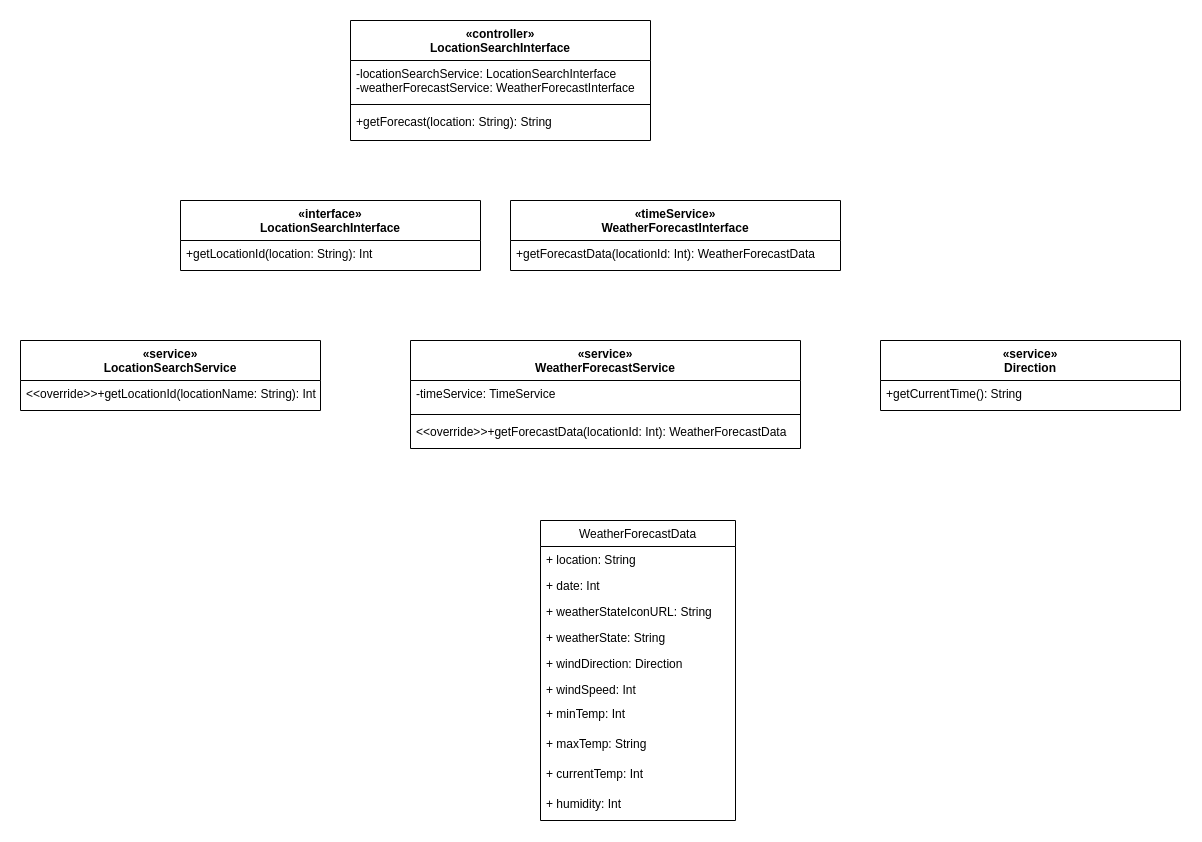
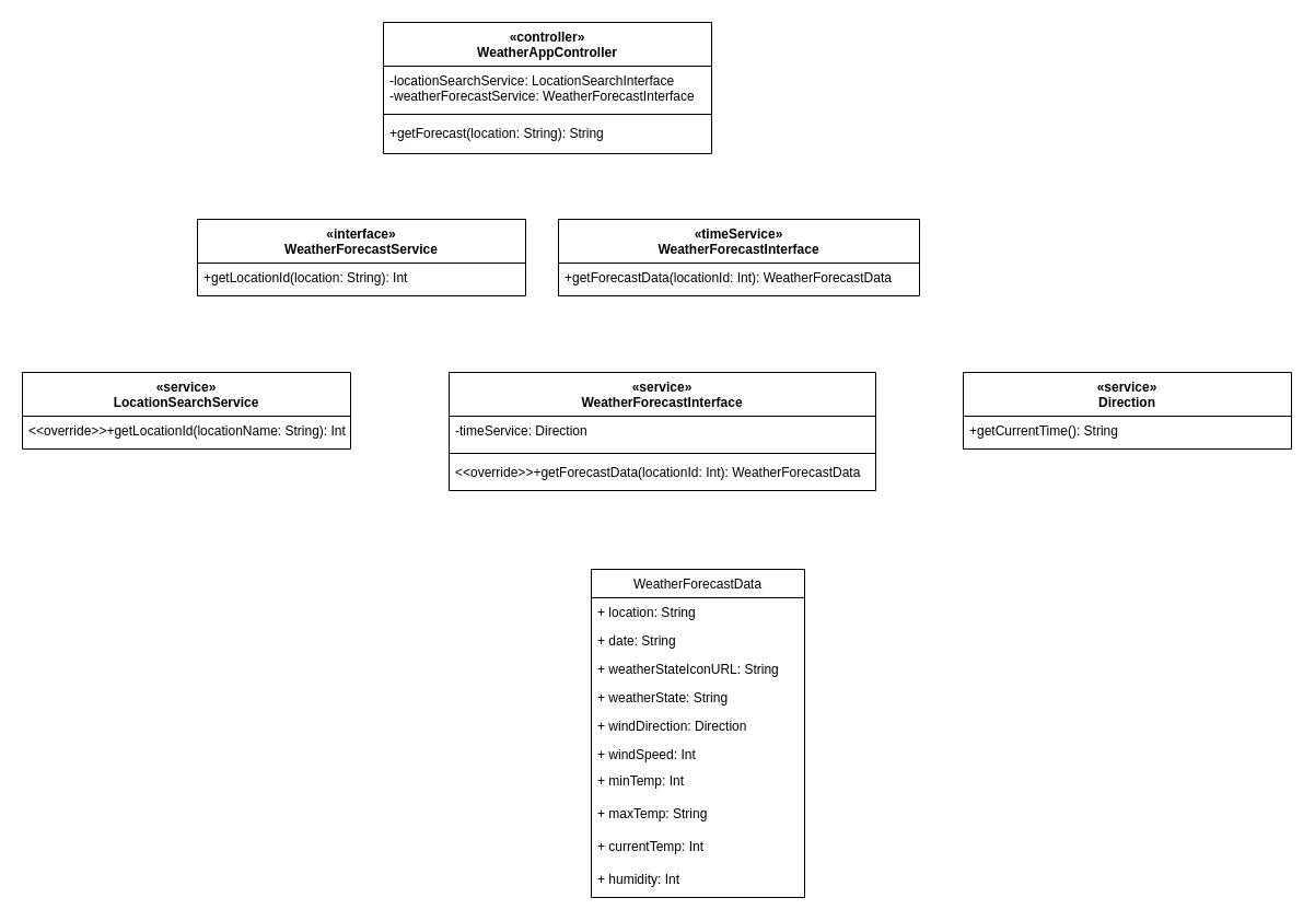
  <mxCell id="0" />
  <mxCell id="1" parent="0" />
- <mxCell id="2" value="«controller»&#10;LocationSearchInterface&#10;&#10;" style="swimlane;fontStyle=1;align=center;verticalAlign=top;childLayout=stackLayout;horizontal=1;startSize=40;horizontalStack=0;resizeParent=1;resizeParentMax=0;resizeLast=0;collapsible=1;marginBottom=0;" vertex="1" parent="1"><mxGeometry x="350" y="20" width="300" height="120" as="geometry"><mxRectangle x="210" y="70" width="100" height="26" as="alternateBounds" /></mxGeometry></mxCell>
+ <mxCell id="2" value="«controller»&#10;WeatherAppController&#10;&#10;" style="swimlane;fontStyle=1;align=center;verticalAlign=top;childLayout=stackLayout;horizontal=1;startSize=40;horizontalStack=0;resizeParent=1;resizeParentMax=0;resizeLast=0;collapsible=1;marginBottom=0;" vertex="1" parent="1"><mxGeometry x="350" y="20" width="300" height="120" as="geometry"><mxRectangle x="210" y="70" width="100" height="26" as="alternateBounds" /></mxGeometry></mxCell>
  <mxCell id="3" value="-locationSearchService: LocationSearchInterface&#10;-weatherForecastService: WeatherForecastInterface" style="text;strokeColor=none;fillColor=none;align=left;verticalAlign=top;spacingLeft=4;spacingRight=4;overflow=hidden;rotatable=0;points=[[0,0.5],[1,0.5]];portConstraint=eastwest;" vertex="1" parent="2"><mxGeometry y="40" width="300" height="40" as="geometry" /></mxCell>
  <mxCell id="4" value="" style="line;strokeWidth=1;fillColor=none;align=left;verticalAlign=middle;spacingTop=-1;spacingLeft=3;spacingRight=3;rotatable=0;labelPosition=right;points=[];portConstraint=eastwest;" vertex="1" parent="2"><mxGeometry y="80" width="300" height="8" as="geometry" /></mxCell>
  <mxCell id="5" value="+getForecast(location: String): String" style="text;strokeColor=none;fillColor=none;align=left;verticalAlign=top;spacingLeft=4;spacingRight=4;overflow=hidden;rotatable=0;points=[[0,0.5],[1,0.5]];portConstraint=eastwest;" vertex="1" parent="2"><mxGeometry y="88" width="300" height="32" as="geometry" /></mxCell>
- <mxCell id="6" value="«interface»&#10;LocationSearchInterface&#10;" style="swimlane;fontStyle=1;align=center;verticalAlign=top;childLayout=stackLayout;horizontal=1;startSize=40;horizontalStack=0;resizeParent=1;resizeParentMax=0;resizeLast=0;collapsible=1;marginBottom=0;" vertex="1" parent="1"><mxGeometry x="180" y="200" width="300" height="70" as="geometry"><mxRectangle x="210" y="70" width="100" height="26" as="alternateBounds" /></mxGeometry></mxCell>
+ <mxCell id="6" value="«interface»&#10;WeatherForecastService&#10;" style="swimlane;fontStyle=1;align=center;verticalAlign=top;childLayout=stackLayout;horizontal=1;startSize=40;horizontalStack=0;resizeParent=1;resizeParentMax=0;resizeLast=0;collapsible=1;marginBottom=0;" vertex="1" parent="1"><mxGeometry x="180" y="200" width="300" height="70" as="geometry"><mxRectangle x="210" y="70" width="100" height="26" as="alternateBounds" /></mxGeometry></mxCell>
  <mxCell id="7" value="+getLocationId(location: String): Int" style="text;strokeColor=none;fillColor=none;align=left;verticalAlign=top;spacingLeft=4;spacingRight=4;overflow=hidden;rotatable=0;points=[[0,0.5],[1,0.5]];portConstraint=eastwest;" vertex="1" parent="6"><mxGeometry y="40" width="300" height="30" as="geometry" /></mxCell>
  <mxCell id="8" value="«timeService»&#10;WeatherForecastInterface" style="swimlane;fontStyle=1;align=center;verticalAlign=top;childLayout=stackLayout;horizontal=1;startSize=40;horizontalStack=0;resizeParent=1;resizeParentMax=0;resizeLast=0;collapsible=1;marginBottom=0;" vertex="1" parent="1"><mxGeometry x="510" y="200" width="330" height="70" as="geometry"><mxRectangle x="210" y="70" width="100" height="26" as="alternateBounds" /></mxGeometry></mxCell>
  <mxCell id="9" value="+getForecastData(locationId: Int): WeatherForecastData" style="text;strokeColor=none;fillColor=none;align=left;verticalAlign=top;spacingLeft=4;spacingRight=4;overflow=hidden;rotatable=0;points=[[0,0.5],[1,0.5]];portConstraint=eastwest;" vertex="1" parent="8"><mxGeometry y="40" width="330" height="30" as="geometry" /></mxCell>
  <mxCell id="10" value="«service»&#10;LocationSearchService" style="swimlane;fontStyle=1;align=center;verticalAlign=top;childLayout=stackLayout;horizontal=1;startSize=40;horizontalStack=0;resizeParent=1;resizeParentMax=0;resizeLast=0;collapsible=1;marginBottom=0;" vertex="1" parent="1"><mxGeometry x="20" y="340" width="300" height="70" as="geometry"><mxRectangle x="210" y="70" width="100" height="26" as="alternateBounds" /></mxGeometry></mxCell>
  <mxCell id="11" value="&lt;&lt;override&gt;&gt;+getLocationId(locationName: String): Int" style="text;strokeColor=none;fillColor=none;align=left;verticalAlign=top;spacingLeft=4;spacingRight=4;overflow=hidden;rotatable=0;points=[[0,0.5],[1,0.5]];portConstraint=eastwest;" vertex="1" parent="10"><mxGeometry y="40" width="300" height="30" as="geometry" /></mxCell>
  <mxCell id="12" value="«service»&#10;Direction" style="swimlane;fontStyle=1;align=center;verticalAlign=top;childLayout=stackLayout;horizontal=1;startSize=40;horizontalStack=0;resizeParent=1;resizeParentMax=0;resizeLast=0;collapsible=1;marginBottom=0;" vertex="1" parent="1"><mxGeometry x="880" y="340" width="300" height="70" as="geometry"><mxRectangle x="210" y="70" width="100" height="26" as="alternateBounds" /></mxGeometry></mxCell>
  <mxCell id="13" value="+getCurrentTime(): String" style="text;strokeColor=none;fillColor=none;align=left;verticalAlign=top;spacingLeft=4;spacingRight=4;overflow=hidden;rotatable=0;points=[[0,0.5],[1,0.5]];portConstraint=eastwest;" vertex="1" parent="12"><mxGeometry y="40" width="300" height="30" as="geometry" /></mxCell>
- <mxCell id="14" value="«service»&#10;WeatherForecastService&#10;&#10;" style="swimlane;fontStyle=1;align=center;verticalAlign=top;childLayout=stackLayout;horizontal=1;startSize=40;horizontalStack=0;resizeParent=1;resizeParentMax=0;resizeLast=0;collapsible=1;marginBottom=0;" vertex="1" parent="1"><mxGeometry x="410" y="340" width="390" height="108" as="geometry"><mxRectangle x="210" y="70" width="100" height="26" as="alternateBounds" /></mxGeometry></mxCell>
- <mxCell id="15" value="-timeService: TimeService" style="text;strokeColor=none;fillColor=none;align=left;verticalAlign=top;spacingLeft=4;spacingRight=4;overflow=hidden;rotatable=0;points=[[0,0.5],[1,0.5]];portConstraint=eastwest;" vertex="1" parent="14"><mxGeometry y="40" width="390" height="30" as="geometry" /></mxCell>
+ <mxCell id="14" value="«service»&#10;WeatherForecastInterface&#10;&#10;" style="swimlane;fontStyle=1;align=center;verticalAlign=top;childLayout=stackLayout;horizontal=1;startSize=40;horizontalStack=0;resizeParent=1;resizeParentMax=0;resizeLast=0;collapsible=1;marginBottom=0;" vertex="1" parent="1"><mxGeometry x="410" y="340" width="390" height="108" as="geometry"><mxRectangle x="210" y="70" width="100" height="26" as="alternateBounds" /></mxGeometry></mxCell>
+ <mxCell id="15" value="-timeService: Direction" style="text;strokeColor=none;fillColor=none;align=left;verticalAlign=top;spacingLeft=4;spacingRight=4;overflow=hidden;rotatable=0;points=[[0,0.5],[1,0.5]];portConstraint=eastwest;" vertex="1" parent="14"><mxGeometry y="40" width="390" height="30" as="geometry" /></mxCell>
  <mxCell id="16" value="" style="line;strokeWidth=1;fillColor=none;align=left;verticalAlign=middle;spacingTop=-1;spacingLeft=3;spacingRight=3;rotatable=0;labelPosition=right;points=[];portConstraint=eastwest;" vertex="1" parent="14"><mxGeometry y="70" width="390" height="8" as="geometry" /></mxCell>
  <mxCell id="17" value="&lt;&lt;override&gt;&gt;+getForecastData(locationId: Int): WeatherForecastData" style="text;strokeColor=none;fillColor=none;align=left;verticalAlign=top;spacingLeft=4;spacingRight=4;overflow=hidden;rotatable=0;points=[[0,0.5],[1,0.5]];portConstraint=eastwest;" vertex="1" parent="14"><mxGeometry y="78" width="390" height="30" as="geometry" /></mxCell>
  <mxCell id="18" value="WeatherForecastData" style="swimlane;fontStyle=0;childLayout=stackLayout;horizontal=1;startSize=26;fillColor=none;horizontalStack=0;resizeParent=1;resizeParentMax=0;resizeLast=0;collapsible=1;marginBottom=0;" vertex="1" parent="1"><mxGeometry x="540" y="520" width="195" height="300" as="geometry" /></mxCell>
  <mxCell id="19" value="+ location: String" style="text;strokeColor=none;fillColor=none;align=left;verticalAlign=top;spacingLeft=4;spacingRight=4;overflow=hidden;rotatable=0;points=[[0,0.5],[1,0.5]];portConstraint=eastwest;" vertex="1" parent="18"><mxGeometry y="26" width="195" height="26" as="geometry" /></mxCell>
- <mxCell id="20" value="+ date: Int" style="text;strokeColor=none;fillColor=none;align=left;verticalAlign=top;spacingLeft=4;spacingRight=4;overflow=hidden;rotatable=0;points=[[0,0.5],[1,0.5]];portConstraint=eastwest;" vertex="1" parent="18"><mxGeometry y="52" width="195" height="26" as="geometry" /></mxCell>
+ <mxCell id="20" value="+ date: String" style="text;strokeColor=none;fillColor=none;align=left;verticalAlign=top;spacingLeft=4;spacingRight=4;overflow=hidden;rotatable=0;points=[[0,0.5],[1,0.5]];portConstraint=eastwest;" vertex="1" parent="18"><mxGeometry y="52" width="195" height="26" as="geometry" /></mxCell>
  <mxCell id="21" value="+ weatherStateIconURL: String" style="text;strokeColor=none;fillColor=none;align=left;verticalAlign=top;spacingLeft=4;spacingRight=4;overflow=hidden;rotatable=0;points=[[0,0.5],[1,0.5]];portConstraint=eastwest;" vertex="1" parent="18"><mxGeometry y="78" width="195" height="26" as="geometry" /></mxCell>
  <mxCell id="22" value="+ weatherState: String&#10;" style="text;strokeColor=none;fillColor=none;align=left;verticalAlign=top;spacingLeft=4;spacingRight=4;overflow=hidden;rotatable=0;points=[[0,0.5],[1,0.5]];portConstraint=eastwest;" vertex="1" parent="18"><mxGeometry y="104" width="195" height="26" as="geometry" /></mxCell>
  <mxCell id="23" value="+ windDirection: Direction" style="text;strokeColor=none;fillColor=none;align=left;verticalAlign=top;spacingLeft=4;spacingRight=4;overflow=hidden;rotatable=0;points=[[0,0.5],[1,0.5]];portConstraint=eastwest;" vertex="1" parent="18"><mxGeometry y="130" width="195" height="26" as="geometry" /></mxCell>
  <mxCell id="24" value="+ windSpeed: Int" style="text;strokeColor=none;fillColor=none;align=left;verticalAlign=top;spacingLeft=4;spacingRight=4;overflow=hidden;rotatable=0;points=[[0,0.5],[1,0.5]];portConstraint=eastwest;" vertex="1" parent="18"><mxGeometry y="156" width="195" height="24" as="geometry" /></mxCell>
  <mxCell id="25" value="+ minTemp: Int" style="text;strokeColor=none;fillColor=none;align=left;verticalAlign=top;spacingLeft=4;spacingRight=4;overflow=hidden;rotatable=0;points=[[0,0.5],[1,0.5]];portConstraint=eastwest;" vertex="1" parent="18"><mxGeometry y="180" width="195" height="30" as="geometry" /></mxCell>
  <mxCell id="26" value="+ maxTemp: String" style="text;strokeColor=none;fillColor=none;align=left;verticalAlign=top;spacingLeft=4;spacingRight=4;overflow=hidden;rotatable=0;points=[[0,0.5],[1,0.5]];portConstraint=eastwest;" vertex="1" parent="18"><mxGeometry y="210" width="195" height="30" as="geometry" /></mxCell>
  <mxCell id="27" value="+ currentTemp: Int" style="text;strokeColor=none;fillColor=none;align=left;verticalAlign=top;spacingLeft=4;spacingRight=4;overflow=hidden;rotatable=0;points=[[0,0.5],[1,0.5]];portConstraint=eastwest;" vertex="1" parent="18"><mxGeometry y="240" width="195" height="30" as="geometry" /></mxCell>
  <mxCell id="28" value="+ humidity: Int" style="text;strokeColor=none;fillColor=none;align=left;verticalAlign=top;spacingLeft=4;spacingRight=4;overflow=hidden;rotatable=0;points=[[0,0.5],[1,0.5]];portConstraint=eastwest;" vertex="1" parent="18"><mxGeometry y="270" width="195" height="30" as="geometry" /></mxCell>
